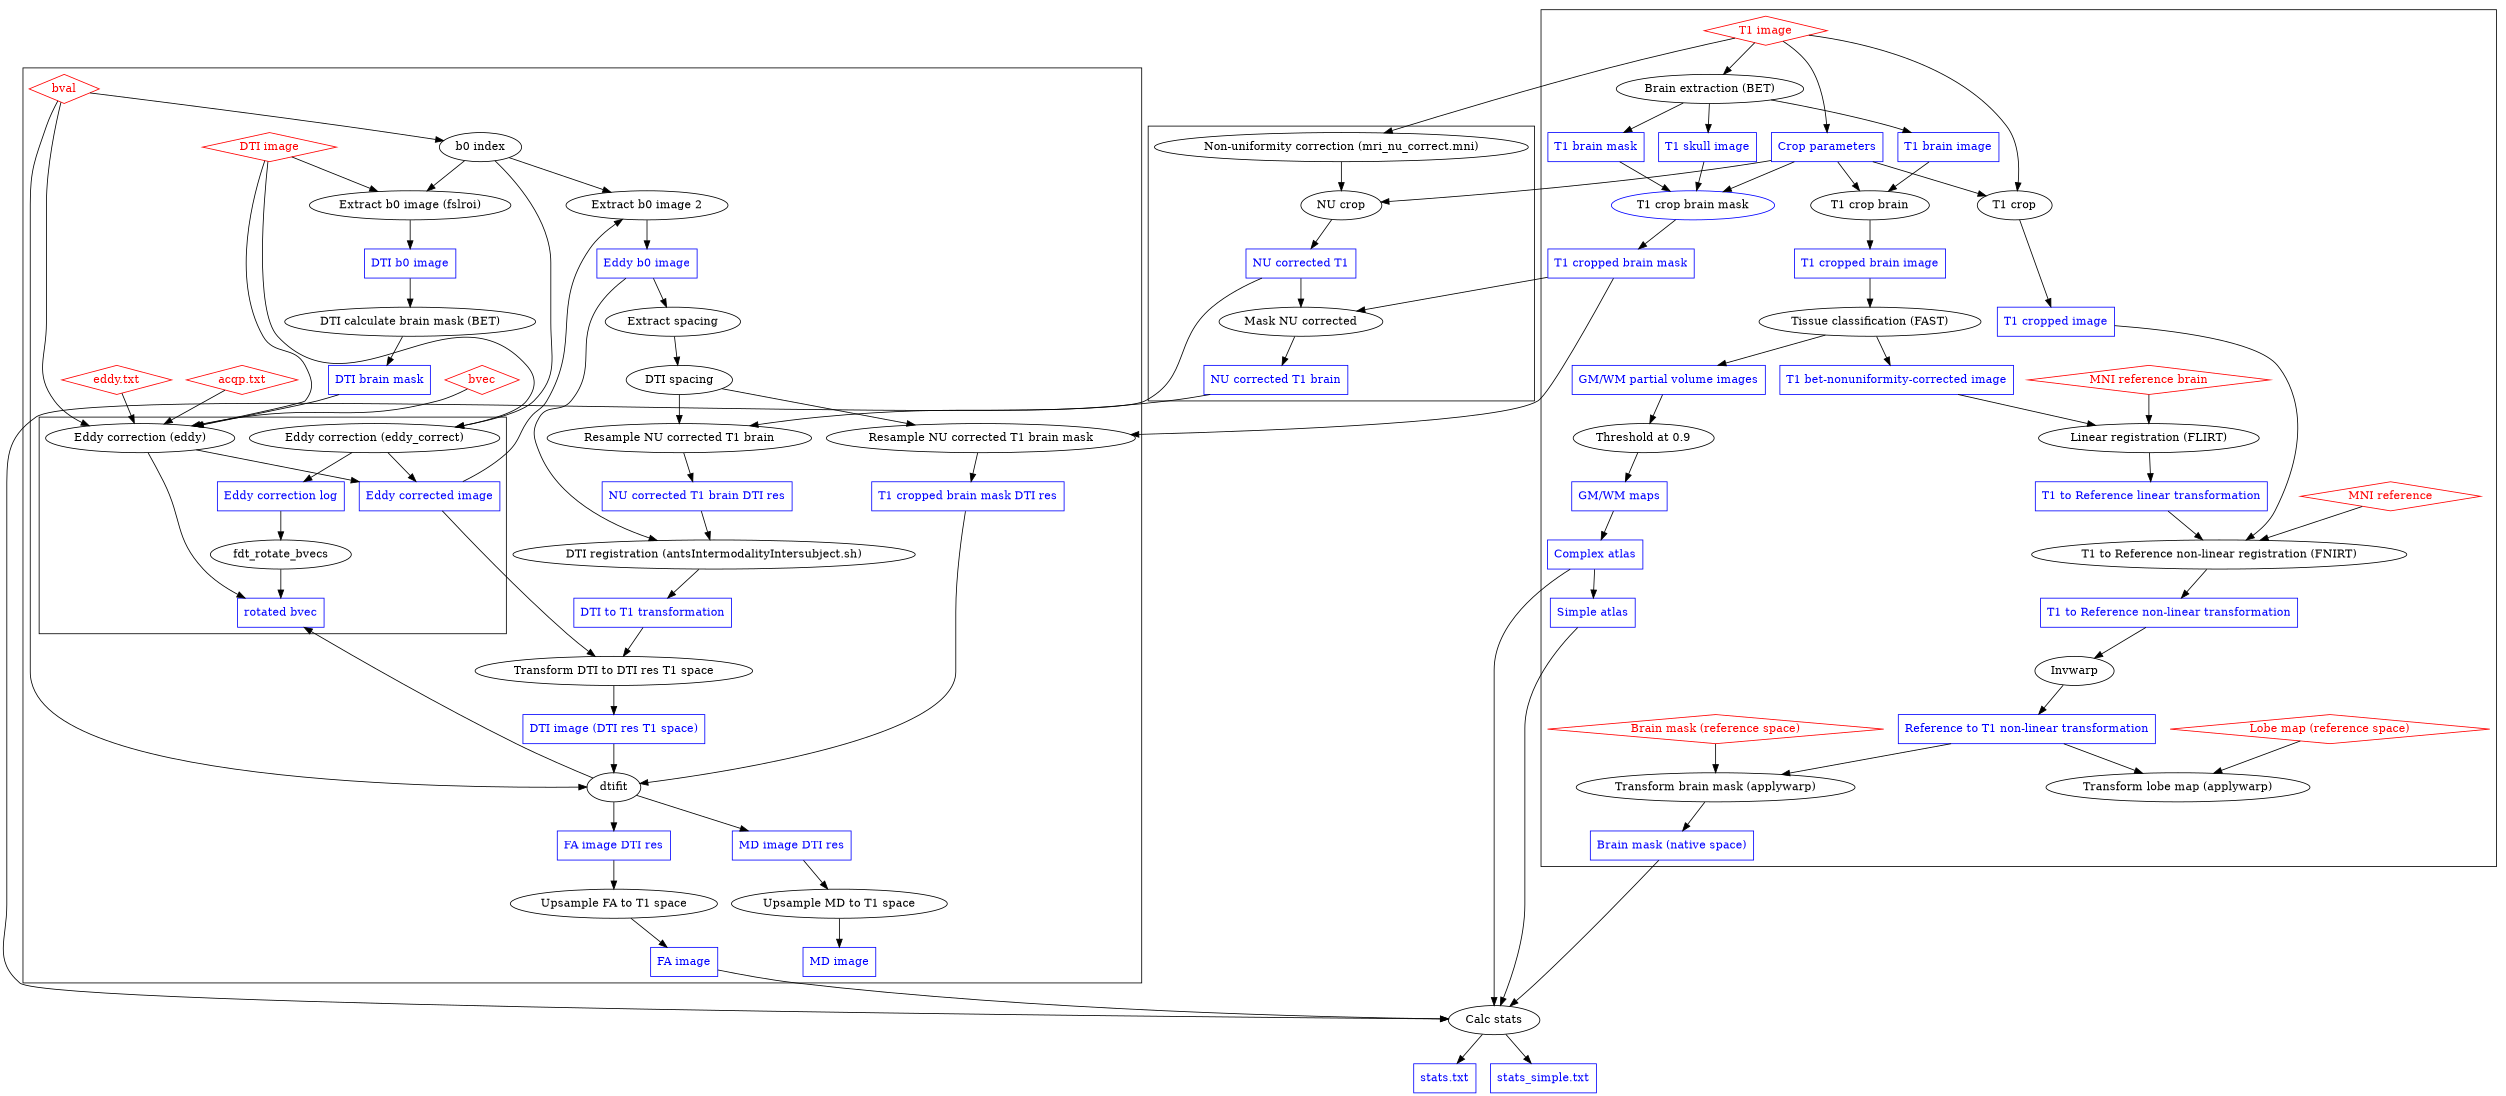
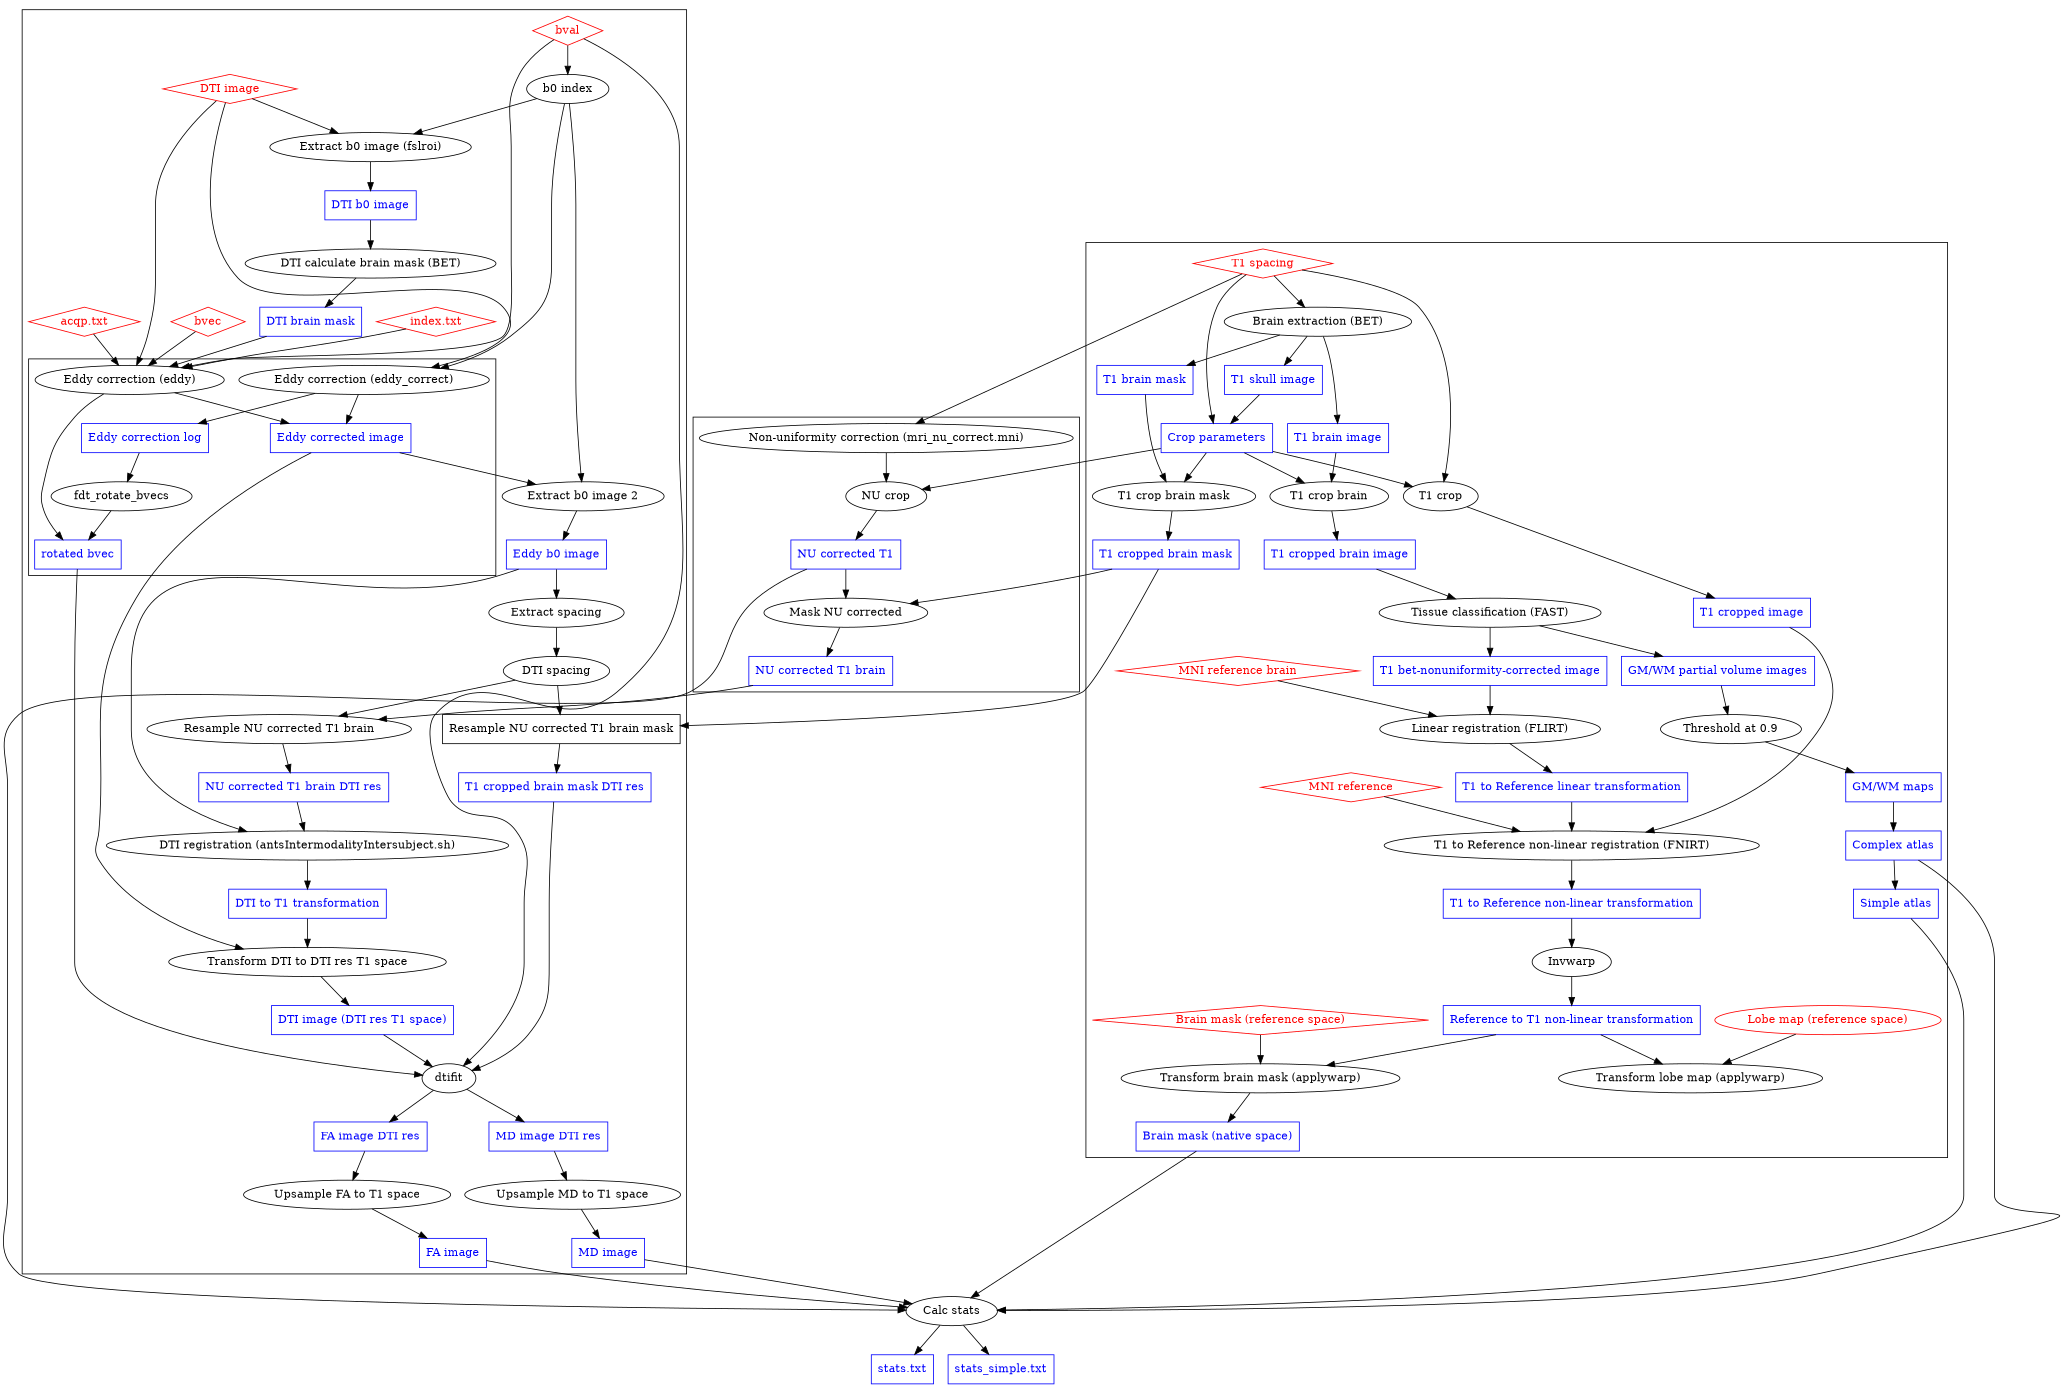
  strict digraph {
    node [color=blue fontcolor=blue shape=rect]
-   "T1 image" [color=red fontcolor=red shape=diamond]
+   "T1 image" [color=red fontcolor=red shape=diamond label="T1 spacing"]
    "MNI reference" [color=red fontcolor=red shape=diamond]
    "MNI reference brain" [color=red fontcolor=red shape=diamond]
-   "Lobe map (reference space)" [color=red fontcolor=red shape=diamond]
+   "Lobe map (reference space)" [color=red fontcolor=red shape=ellipse]
    "Brain mask (reference space)" [color=red fontcolor=red shape=diamond]
    "DTI image" [color=red fontcolor=red shape=diamond]
    bvec [color=red fontcolor=red shape=diamond]
    bval [color=red fontcolor=red shape=diamond]
    "acqp.txt" [color=red fontcolor=red shape=diamond]
-   "index.txt" [color=red fontcolor=red shape=diamond label="eddy.txt"]
+   "index.txt" [color=red fontcolor=red shape=diamond]
    "T1 brain image"
    "T1 brain mask"
    "T1 cropped brain image"
    "T1 cropped brain mask"
    "T1 cropped brain mask DTI res"
    "T1 cropped image"
    "T1 skull image"
    "GM/WM partial volume images"
    "GM/WM maps"
    "T1 bet-nonuniformity-corrected image"
    "Crop parameters"
    "T1 to Reference linear transformation"
    "T1 to Reference non-linear transformation"
    "Reference to T1 non-linear transformation"
    "Brain mask (native space)"
    "NU corrected T1"
    "NU corrected T1 brain"
    "NU corrected T1 brain DTI res"
    "Eddy corrected image"
    "rotated bvec"
    "Eddy correction log"
    "Eddy b0 image"
    "DTI brain mask"
    "DTI image (DTI res T1 space)"
    "FA image"
    "MD image"
    "FA image DTI res"
    "MD image DTI res"
    "DTI to T1 transformation"
    "stats.txt"
    "stats_simple.txt"
    "Complex atlas"
    "Simple atlas"
    "DTI b0 image"
    "Brain extraction (BET)" [color="" fontcolor="" shape=""]
    "T1 crop" [color="" fontcolor="" shape=""]
    "T1 to Reference non-linear registration (FNIRT)" [color="" fontcolor="" shape=""]
    "Linear registration (FLIRT)" [color="" fontcolor="" shape=""]
    "Transform lobe map (applywarp)" [color="" fontcolor="" shape=""]
    "Transform brain mask (applywarp)" [color="" fontcolor="" shape=""]
    "T1 crop brain" [color="" fontcolor="" shape=""]
-   "T1 crop brain mask" [fontcolor="" shape=""]
+   "T1 crop brain mask" [color="" fontcolor="" shape=""]
    "Tissue classification (FAST)" [color="" fontcolor="" shape=""]
    "Threshold at 0.9" [color="" fontcolor="" shape=""]
    Invwarp [color="" fontcolor="" shape=""]
    "Non-uniformity correction (mri_nu_correct.mni)" [color="" fontcolor="" shape=""]
    "Mask NU corrected" [color="" fontcolor="" shape=""]
    "NU crop" [color="" fontcolor="" shape=""]
    fdt_rotate_bvecs [color="" fontcolor="" shape=""]
    "Eddy correction (eddy)" [color="" fontcolor="" shape=""]
    "Eddy correction (eddy_correct)" [color="" fontcolor="" shape=""]
    "Extract b0 image (fslroi)" [color="" fontcolor="" shape=""]
    "b0 index" [color="" fontcolor="" shape=""]
    dtifit [color="" fontcolor="" shape=""]
-   "Resample NU corrected T1 brain mask" [color="" fontcolor="" shape=""]
+   "Resample NU corrected T1 brain mask" [shape=box color="" fontcolor=""]
    "Resample NU corrected T1 brain" [color="" fontcolor="" shape=""]
    "DTI registration (antsIntermodalityIntersubject.sh)" [color="" fontcolor="" shape=""]
    "Extract b0 image 2" [color="" fontcolor="" shape=""]
    "Transform DTI to DTI res T1 space" [color="" fontcolor="" shape=""]
    "Extract spacing" [color="" fontcolor="" shape=""]
    "Upsample FA to T1 space" [color="" fontcolor="" shape=""]
    "Upsample MD to T1 space" [color="" fontcolor="" shape=""]
    "DTI calculate brain mask (BET)" [color="" fontcolor="" shape=""]
    "DTI spacing" [color="" fontcolor="" shape=""]
    "Calc stats" [color="" fontcolor="" shape=""]
    subgraph sub_1 {
      "T1 image"
      "MNI reference"
      "MNI reference brain"
      "Lobe map (reference space)"
      "Brain mask (reference space)"
      "DTI image"
      bvec
      bval
      "acqp.txt"
      "index.txt"
    }
    subgraph sub_2 {
      "T1 brain image"
      "T1 brain mask"
      "T1 cropped brain image"
      "T1 cropped brain mask"
      "T1 cropped brain mask DTI res"
      "T1 cropped image"
      "T1 skull image"
      "GM/WM partial volume images"
      "GM/WM maps"
      "T1 bet-nonuniformity-corrected image"
      "Crop parameters"
      "T1 to Reference linear transformation"
      "T1 to Reference non-linear transformation"
      "Reference to T1 non-linear transformation"
      "Brain mask (native space)"
      "NU corrected T1"
      "NU corrected T1 brain"
      "NU corrected T1 brain DTI res"
      "Eddy corrected image"
      "rotated bvec"
      "Eddy correction log"
      "Eddy b0 image"
      "DTI brain mask"
      "DTI image (DTI res T1 space)"
      "FA image"
      "MD image"
      "FA image DTI res"
      "MD image DTI res"
      "DTI to T1 transformation"
      "stats.txt"
      "stats_simple.txt"
      "Complex atlas"
      "Simple atlas"
      "DTI b0 image"
    }
    subgraph cluster_3 {
      "T1 image"
      "MNI reference"
      "MNI reference brain"
      "Lobe map (reference space)"
      "Brain mask (reference space)"
      "T1 brain image"
      "T1 brain mask"
      "T1 cropped brain image"
      "T1 cropped brain mask"
      "T1 cropped image"
      "T1 skull image"
      "GM/WM partial volume images"
      "GM/WM maps"
      "T1 bet-nonuniformity-corrected image"
      "Crop parameters"
      "T1 to Reference linear transformation"
      "T1 to Reference non-linear transformation"
      "Reference to T1 non-linear transformation"
      "Brain mask (native space)"
      "Complex atlas"
      "Simple atlas"
      "Brain extraction (BET)"
      "T1 crop"
      "T1 to Reference non-linear registration (FNIRT)"
      "Linear registration (FLIRT)"
      "Transform lobe map (applywarp)"
      "Transform brain mask (applywarp)"
      "T1 crop brain"
      "T1 crop brain mask"
      "Tissue classification (FAST)"
      "Threshold at 0.9"
      Invwarp
    }
    subgraph cluster_4 {
      "NU corrected T1"
      "NU corrected T1 brain"
      "Non-uniformity correction (mri_nu_correct.mni)"
      "Mask NU corrected"
      "NU crop"
    }
    subgraph cluster_5 {
      "DTI image"
      bvec
      bval
      "acqp.txt"
      "index.txt"
      "T1 cropped brain mask DTI res"
      "NU corrected T1 brain DTI res"
      "Eddy b0 image"
      "DTI brain mask"
      "DTI image (DTI res T1 space)"
      "FA image"
      "MD image"
      "FA image DTI res"
      "MD image DTI res"
      "DTI to T1 transformation"
      "DTI b0 image"
      "Extract b0 image (fslroi)"
      "b0 index"
      dtifit
      "Resample NU corrected T1 brain mask"
      "Resample NU corrected T1 brain"
      "DTI registration (antsIntermodalityIntersubject.sh)"
      "Extract b0 image 2"
      "Transform DTI to DTI res T1 space"
      "Extract spacing"
      "Upsample FA to T1 space"
      "Upsample MD to T1 space"
      "DTI calculate brain mask (BET)"
      "DTI spacing"
      subgraph cluster_6 {
        "Eddy corrected image"
        "rotated bvec"
        "Eddy correction log"
        fdt_rotate_bvecs
        "Eddy correction (eddy)"
        "Eddy correction (eddy_correct)"
      }
    }
    "T1 image" -> "Crop parameters"
    "T1 image" -> "Brain extraction (BET)"
    "T1 image" -> "T1 crop"
    "T1 image" -> "Non-uniformity correction (mri_nu_correct.mni)"
    "MNI reference" -> "T1 to Reference non-linear registration (FNIRT)"
    "MNI reference brain" -> "Linear registration (FLIRT)"
    "Lobe map (reference space)" -> "Transform lobe map (applywarp)"
    "Brain mask (reference space)" -> "Transform brain mask (applywarp)"
    "DTI image" -> "Eddy correction (eddy)"
    "DTI image" -> "Eddy correction (eddy_correct)"
    "DTI image" -> "Extract b0 image (fslroi)"
    bvec -> "Eddy correction (eddy)"
    bval -> "Eddy correction (eddy)"
    bval -> "b0 index"
    bval -> dtifit
    "acqp.txt" -> "Eddy correction (eddy)"
    "index.txt" -> "Eddy correction (eddy)"
    "T1 brain image" -> "T1 crop brain"
    "T1 brain mask" -> "T1 crop brain mask"
    "T1 cropped brain image" -> "Tissue classification (FAST)"
    "T1 cropped brain mask" -> "Mask NU corrected"
    "T1 cropped brain mask" -> "Resample NU corrected T1 brain mask"
    "T1 cropped brain mask DTI res" -> dtifit
    "T1 cropped image" -> "T1 to Reference non-linear registration (FNIRT)"
-   "T1 skull image" -> "T1 crop brain mask"
+   "T1 skull image" -> "Crop parameters"
    "GM/WM partial volume images" -> "Threshold at 0.9"
    "GM/WM maps" -> "Complex atlas"
    "T1 bet-nonuniformity-corrected image" -> "Linear registration (FLIRT)"
    "Crop parameters" -> "T1 crop"
    "Crop parameters" -> "T1 crop brain"
    "Crop parameters" -> "T1 crop brain mask"
    "Crop parameters" -> "NU crop"
    "T1 to Reference linear transformation" -> "T1 to Reference non-linear registration (FNIRT)"
    "T1 to Reference non-linear transformation" -> Invwarp
    "Reference to T1 non-linear transformation" -> "Transform lobe map (applywarp)"
    "Reference to T1 non-linear transformation" -> "Transform brain mask (applywarp)"
    "Brain mask (native space)" -> "Calc stats"
    "NU corrected T1" -> "Mask NU corrected"
    "NU corrected T1" -> "Calc stats"
    "NU corrected T1 brain" -> "Resample NU corrected T1 brain"
    "NU corrected T1 brain DTI res" -> "DTI registration (antsIntermodalityIntersubject.sh)"
    "Eddy corrected image" -> "Extract b0 image 2"
    "Eddy corrected image" -> "Transform DTI to DTI res T1 space"
-   dtifit -> "rotated bvec"
+   "rotated bvec" -> dtifit
    "Eddy correction log" -> fdt_rotate_bvecs
    "Eddy b0 image" -> "DTI registration (antsIntermodalityIntersubject.sh)"
    "Eddy b0 image" -> "Extract spacing"
    "DTI brain mask" -> "Eddy correction (eddy)"
    "DTI image (DTI res T1 space)" -> dtifit
    "FA image" -> "Calc stats"
+   "MD image" -> "Calc stats"
    "FA image DTI res" -> "Upsample FA to T1 space"
    "MD image DTI res" -> "Upsample MD to T1 space"
    "DTI to T1 transformation" -> "Transform DTI to DTI res T1 space"
    "Complex atlas" -> "Simple atlas"
    "Complex atlas" -> "Calc stats"
    "Simple atlas" -> "Calc stats"
    "DTI b0 image" -> "DTI calculate brain mask (BET)"
    "Brain extraction (BET)" -> "T1 brain image"
    "Brain extraction (BET)" -> "T1 brain mask"
    "Brain extraction (BET)" -> "T1 skull image"
    "T1 crop" -> "T1 cropped image"
    "T1 to Reference non-linear registration (FNIRT)" -> "T1 to Reference non-linear transformation"
    "Linear registration (FLIRT)" -> "T1 to Reference linear transformation"
    "Transform brain mask (applywarp)" -> "Brain mask (native space)"
    "T1 crop brain" -> "T1 cropped brain image"
    "T1 crop brain mask" -> "T1 cropped brain mask"
    "Tissue classification (FAST)" -> "GM/WM partial volume images"
    "Tissue classification (FAST)" -> "T1 bet-nonuniformity-corrected image"
    "Threshold at 0.9" -> "GM/WM maps"
    Invwarp -> "Reference to T1 non-linear transformation"
    "Non-uniformity correction (mri_nu_correct.mni)" -> "NU crop"
    "Mask NU corrected" -> "NU corrected T1 brain"
    "NU crop" -> "NU corrected T1"
    fdt_rotate_bvecs -> "rotated bvec"
    "Eddy correction (eddy)" -> "Eddy corrected image"
    "Eddy correction (eddy)" -> "rotated bvec"
    "Eddy correction (eddy_correct)" -> "Eddy corrected image"
    "Eddy correction (eddy_correct)" -> "Eddy correction log"
    "Extract b0 image (fslroi)" -> "DTI b0 image"
    "b0 index" -> "Eddy correction (eddy_correct)"
    "b0 index" -> "Extract b0 image (fslroi)"
    "b0 index" -> "Extract b0 image 2"
    dtifit -> "FA image DTI res"
    dtifit -> "MD image DTI res"
    "Resample NU corrected T1 brain mask" -> "T1 cropped brain mask DTI res"
    "Resample NU corrected T1 brain" -> "NU corrected T1 brain DTI res"
    "DTI registration (antsIntermodalityIntersubject.sh)" -> "DTI to T1 transformation"
    "Extract b0 image 2" -> "Eddy b0 image"
    "Transform DTI to DTI res T1 space" -> "DTI image (DTI res T1 space)"
    "Extract spacing" -> "DTI spacing"
    "Upsample FA to T1 space" -> "FA image"
    "Upsample MD to T1 space" -> "MD image"
    "DTI calculate brain mask (BET)" -> "DTI brain mask"
    "DTI spacing" -> "Resample NU corrected T1 brain mask"
    "DTI spacing" -> "Resample NU corrected T1 brain"
    "Calc stats" -> "stats.txt"
    "Calc stats" -> "stats_simple.txt"
  }
